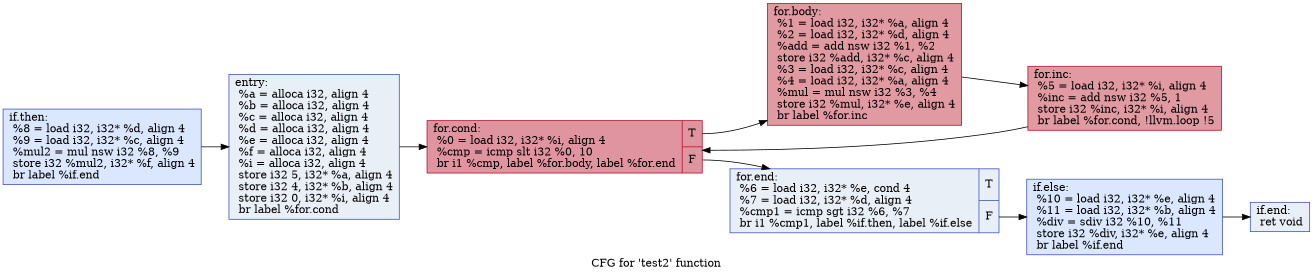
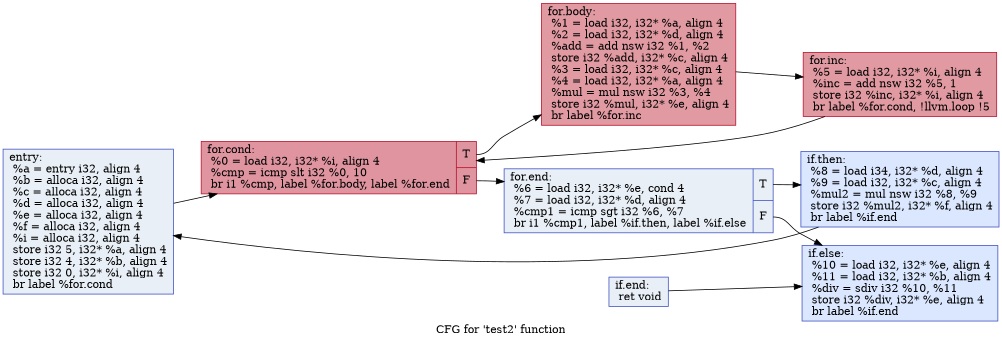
  digraph {
    label="CFG for 'test2' function"
    rankdir=LR
    node [color="#3d50c3ff" fillcolor="#cedaeb70" shape=record style=filled]
-   n1 [label="{entry:\l  %a = alloca i32, align 4\l  %b = alloca i32, align 4\l  %c = alloca i32, align 4\l  %d = alloca i32, align 4\l  %e = alloca i32, align 4\l  %f = alloca i32, align 4\l  %i = alloca i32, align 4\l  store i32 5, i32* %a, align 4\l  store i32 4, i32* %b, align 4\l  store i32 0, i32* %i, align 4\l  br label %for.cond\l}"]
+   n1 [label="{entry:\l  %a = entry i32, align 4\l  %b = alloca i32, align 4\l  %c = alloca i32, align 4\l  %d = alloca i32, align 4\l  %e = alloca i32, align 4\l  %f = alloca i32, align 4\l  %i = alloca i32, align 4\l  store i32 5, i32* %a, align 4\l  store i32 4, i32* %b, align 4\l  store i32 0, i32* %i, align 4\l  br label %for.cond\l}"]
    n2 [color="#b70d28ff" fillcolor="#b70d2870" label="{for.cond:                                         \l  %0 = load i32, i32* %i, align 4\l  %cmp = icmp slt i32 %0, 10\l  br i1 %cmp, label %for.body, label %for.end\l|{<s0>T|<s1>F}}"]
    n3 [color="#b70d28ff" fillcolor="#bb1b2c70" label="{for.body:                                         \l  %1 = load i32, i32* %a, align 4\l  %2 = load i32, i32* %d, align 4\l  %add = add nsw i32 %1, %2\l  store i32 %add, i32* %c, align 4\l  %3 = load i32, i32* %c, align 4\l  %4 = load i32, i32* %a, align 4\l  %mul = mul nsw i32 %3, %4\l  store i32 %mul, i32* %e, align 4\l  br label %for.inc\l}"]
    n4 [label="{for.end:                                          \l  %6 = load i32, i32* %e, cond 4\l  %7 = load i32, i32* %d, align 4\l  %cmp1 = icmp sgt i32 %6, %7\l  br i1 %cmp1, label %if.then, label %if.else\l|{<s0>T|<s1>F}}"]
    n5 [color="#b70d28ff" fillcolor="#bb1b2c70" label="{for.inc:                                          \l  %5 = load i32, i32* %i, align 4\l  %inc = add nsw i32 %5, 1\l  store i32 %inc, i32* %i, align 4\l  br label %for.cond, !llvm.loop !5\l}"]
-   n6 [fillcolor="#abc8fd70" label="{if.then:                                          \l  %8 = load i32, i32* %d, align 4\l  %9 = load i32, i32* %c, align 4\l  %mul2 = mul nsw i32 %8, %9\l  store i32 %mul2, i32* %f, align 4\l  br label %if.end\l}"]
+   n6 [fillcolor="#abc8fd70" label="{if.then:                                          \l  %8 = load i34, i32* %d, align 4\l  %9 = load i32, i32* %c, align 4\l  %mul2 = mul nsw i32 %8, %9\l  store i32 %mul2, i32* %f, align 4\l  br label %if.end\l}"]
    n7 [fillcolor="#abc8fd70" label="{if.else:                                          \l  %10 = load i32, i32* %e, align 4\l  %11 = load i32, i32* %b, align 4\l  %div = sdiv i32 %10, %11\l  store i32 %div, i32* %e, align 4\l  br label %if.end\l}"]
    n8 [label="{if.end:                                           \l  ret void\l}"]
    n1 -> n2
    n2 -> n3 [tailport=s0]
    n2 -> n4 [tailport=s1]
    n3 -> n5
+   n4 -> n6 [tailport=s0]
    n4 -> n7 [tailport=s1]
    n5 -> n2
    n6 -> n1
-   n7 -> n8
+   n8 -> n7
  }
